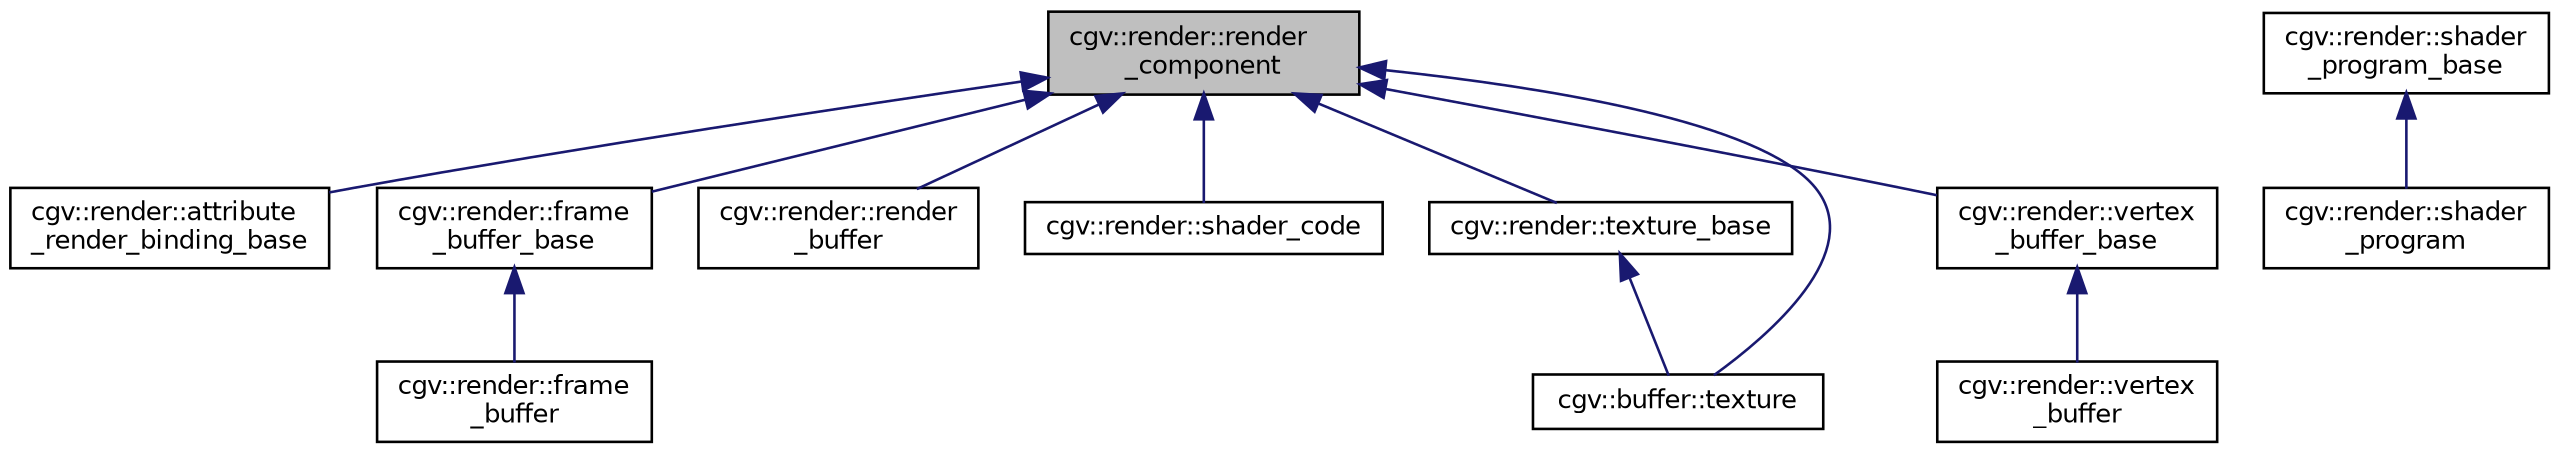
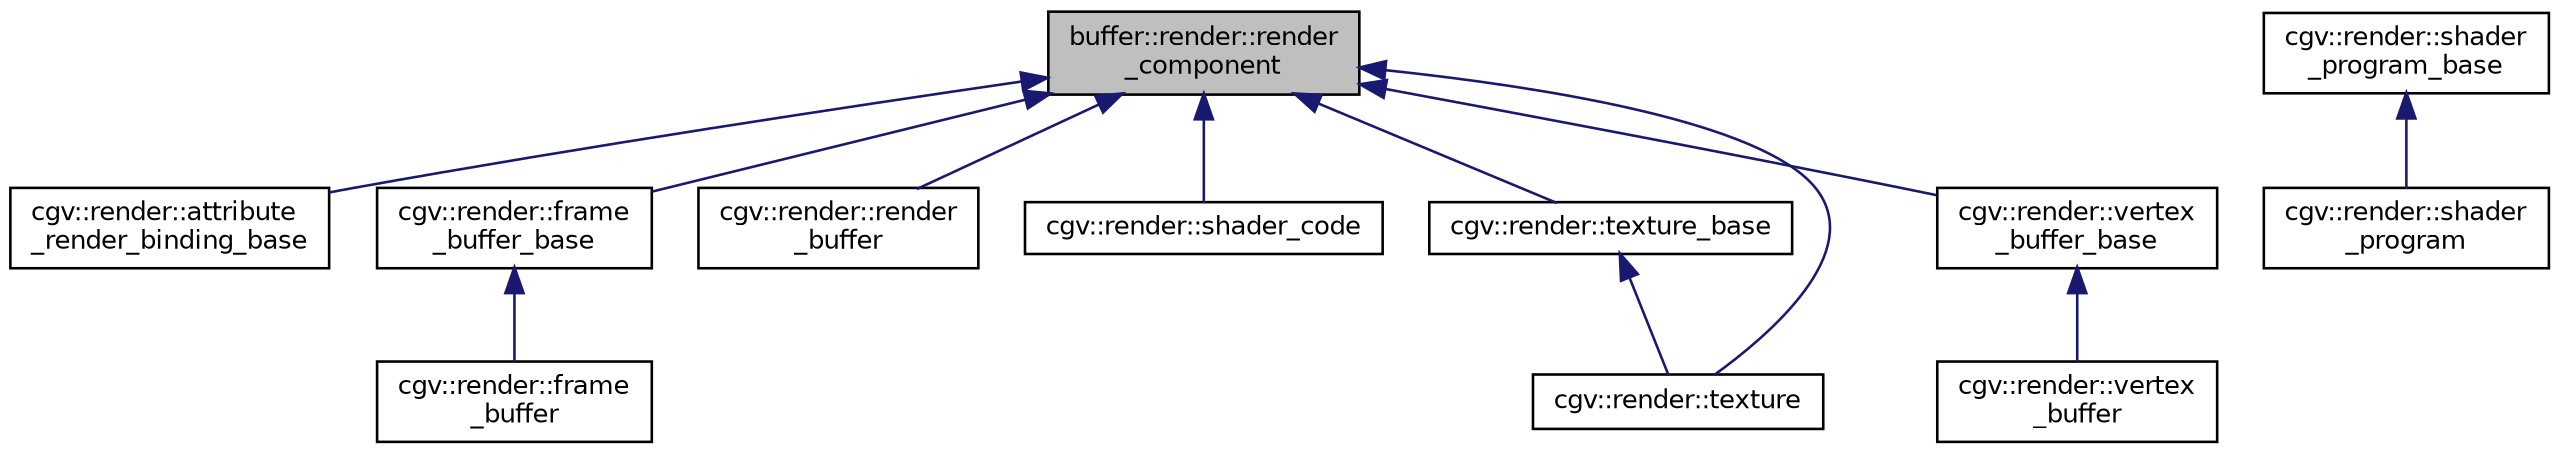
  digraph {
    rankdir=TB
    node [color=black fontname=Helvetica fontsize=10 shape=record]
    edge [color=midnightblue dir=back fontname=Helvetica fontsize=10 labelfontname=Helvetica labelfontsize=10 style=solid]
-   n1 [fillcolor=grey75 fontcolor=black height=0.2 label="cgv::render::render\l_component" style=filled width=0.4]
+   n1 [fillcolor=grey75 fontcolor=black height=0.2 label="buffer::render::render\l_component" style=filled width=0.4]
    n2 [height=0.2 label="cgv::render::attribute\l_render_binding_base" width=0.4]
    n3 [height=0.2 label="cgv::render::frame\l_buffer_base" width=0.4]
    n4 [height=0.2 label="cgv::render::render\l_buffer" width=0.4]
    n5 [height=0.2 label="cgv::render::shader_code" width=0.4]
    n6 [height=0.2 label="cgv::render::texture_base" width=0.4]
    n7 [height=0.2 label="cgv::render::vertex\l_buffer_base" width=0.4]
-   n8 [height=0.2 label="cgv::buffer::texture" width=0.4]
+   n8 [height=0.2 label="cgv::render::texture" width=0.4]
    n9 [height=0.2 label="cgv::render::frame\l_buffer" width=0.4]
    n10 [height=0.2 label="cgv::render::shader\l_program_base" width=0.4]
    n11 [height=0.2 label="cgv::render::shader\l_program" width=0.4]
    n12 [height=0.2 label="cgv::render::vertex\l_buffer" width=0.4]
    n1 -> n2
    n1 -> n3
    n1 -> n4
    n1 -> n5
    n1 -> n6
    n1 -> n7
    n1 -> n8
    n3 -> n9
    n6 -> n8
    n7 -> n12
    n10 -> n11
  }
